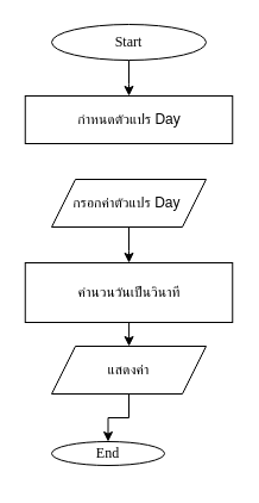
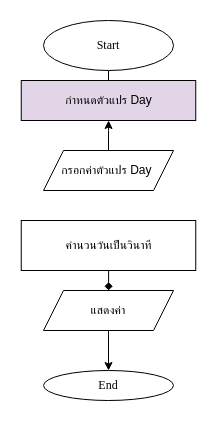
  <mxCell id="0" />
  <mxCell id="1" parent="0" />
  <mxCell id="2" value="" style="edgeStyle=orthogonalEdgeStyle;rounded=0;orthogonalLoop=1;jettySize=auto;html=1;" edge="1" parent="1" source="3" target="4"><mxGeometry relative="1" as="geometry" /></mxCell>
- <mxCell id="3" value="&lt;font data-font-src=&quot;https://fonts.googleapis.com/css?family=Sarabun&quot; face=&quot;Sarabun&quot;&gt;Start&lt;/font&gt;" style="ellipse;whiteSpace=wrap;html=1;" vertex="1" parent="1"><mxGeometry x="43" y="20" width="130" height="30" as="geometry" /></mxCell>
- <mxCell id="4" value="กำหนดตัวแปร Day" style="rounded=0;whiteSpace=wrap;html=1;" vertex="1" parent="1"><mxGeometry x="20.75" y="80" width="174.5" height="40" as="geometry" /></mxCell>
- <mxCell id="5" value="" style="edgeStyle=orthogonalEdgeStyle;rounded=0;orthogonalLoop=1;jettySize=auto;html=1;" edge="1" parent="1" source="6" target="8"><mxGeometry relative="1" as="geometry" /></mxCell>
+ <mxCell id="3" value="&lt;font data-font-src=&quot;https://fonts.googleapis.com/css?family=Sarabun&quot; face=&quot;Sarabun&quot;&gt;Start&lt;/font&gt;" style="ellipse;whiteSpace=wrap;html=1;" vertex="1" parent="1"><mxGeometry x="43" y="20" width="130" height="50" as="geometry" /></mxCell>
+ <mxCell id="4" value="กำหนดตัวแปร Day" style="rounded=0;whiteSpace=wrap;html=1;fillColor=#e1d5e7;" vertex="1" parent="1"><mxGeometry x="20.75" y="80" width="174.5" height="40" as="geometry" /></mxCell>
+ <mxCell id="5" value="" style="edgeStyle=orthogonalEdgeStyle;rounded=0;orthogonalLoop=1;jettySize=auto;html=1;" edge="1" parent="1" source="6" target="4"><mxGeometry relative="1" as="geometry" /></mxCell>
  <mxCell id="6" value="กรอกค่าตัวแปร Day&amp;nbsp;" style="shape=parallelogram;perimeter=parallelogramPerimeter;whiteSpace=wrap;html=1;fixedSize=1;" vertex="1" parent="1"><mxGeometry x="43" y="150" width="130" height="40" as="geometry" /></mxCell>
- <mxCell id="7" value="" style="edgeStyle=orthogonalEdgeStyle;rounded=0;orthogonalLoop=1;jettySize=auto;html=1;" edge="1" parent="1" source="8" target="10"><mxGeometry relative="1" as="geometry" /></mxCell>
+ <mxCell id="7" value="" style="edgeStyle=orthogonalEdgeStyle;rounded=0;orthogonalLoop=1;jettySize=auto;html=1;endArrow=diamond;" edge="1" parent="1" source="8" target="10"><mxGeometry relative="1" as="geometry" /></mxCell>
  <mxCell id="8" value="คำนวนวันเป็นวินาที" style="rounded=0;whiteSpace=wrap;html=1;" vertex="1" parent="1"><mxGeometry x="20.75" y="220" width="174.5" height="50" as="geometry" /></mxCell>
  <mxCell id="9" value="" style="edgeStyle=orthogonalEdgeStyle;rounded=0;orthogonalLoop=1;jettySize=auto;html=1;" edge="1" parent="1" source="10" target="11"><mxGeometry relative="1" as="geometry" /></mxCell>
  <mxCell id="10" value="แสดงค่า" style="shape=parallelogram;perimeter=parallelogramPerimeter;whiteSpace=wrap;html=1;fixedSize=1;" vertex="1" parent="1"><mxGeometry x="43" y="290" width="130" height="40" as="geometry" /></mxCell>
- <mxCell id="11" value="&lt;font face=&quot;Sarabun&quot;&gt;End&lt;/font&gt;" style="ellipse;whiteSpace=wrap;html=1;" vertex="1" parent="1"><mxGeometry x="43" y="370" width="95" height="20" as="geometry" /></mxCell>
+ <mxCell id="11" value="&lt;font face=&quot;Sarabun&quot;&gt;End&lt;/font&gt;" style="ellipse;whiteSpace=wrap;html=1;" vertex="1" parent="1"><mxGeometry x="43" y="370" width="130" height="30" as="geometry" /></mxCell>
